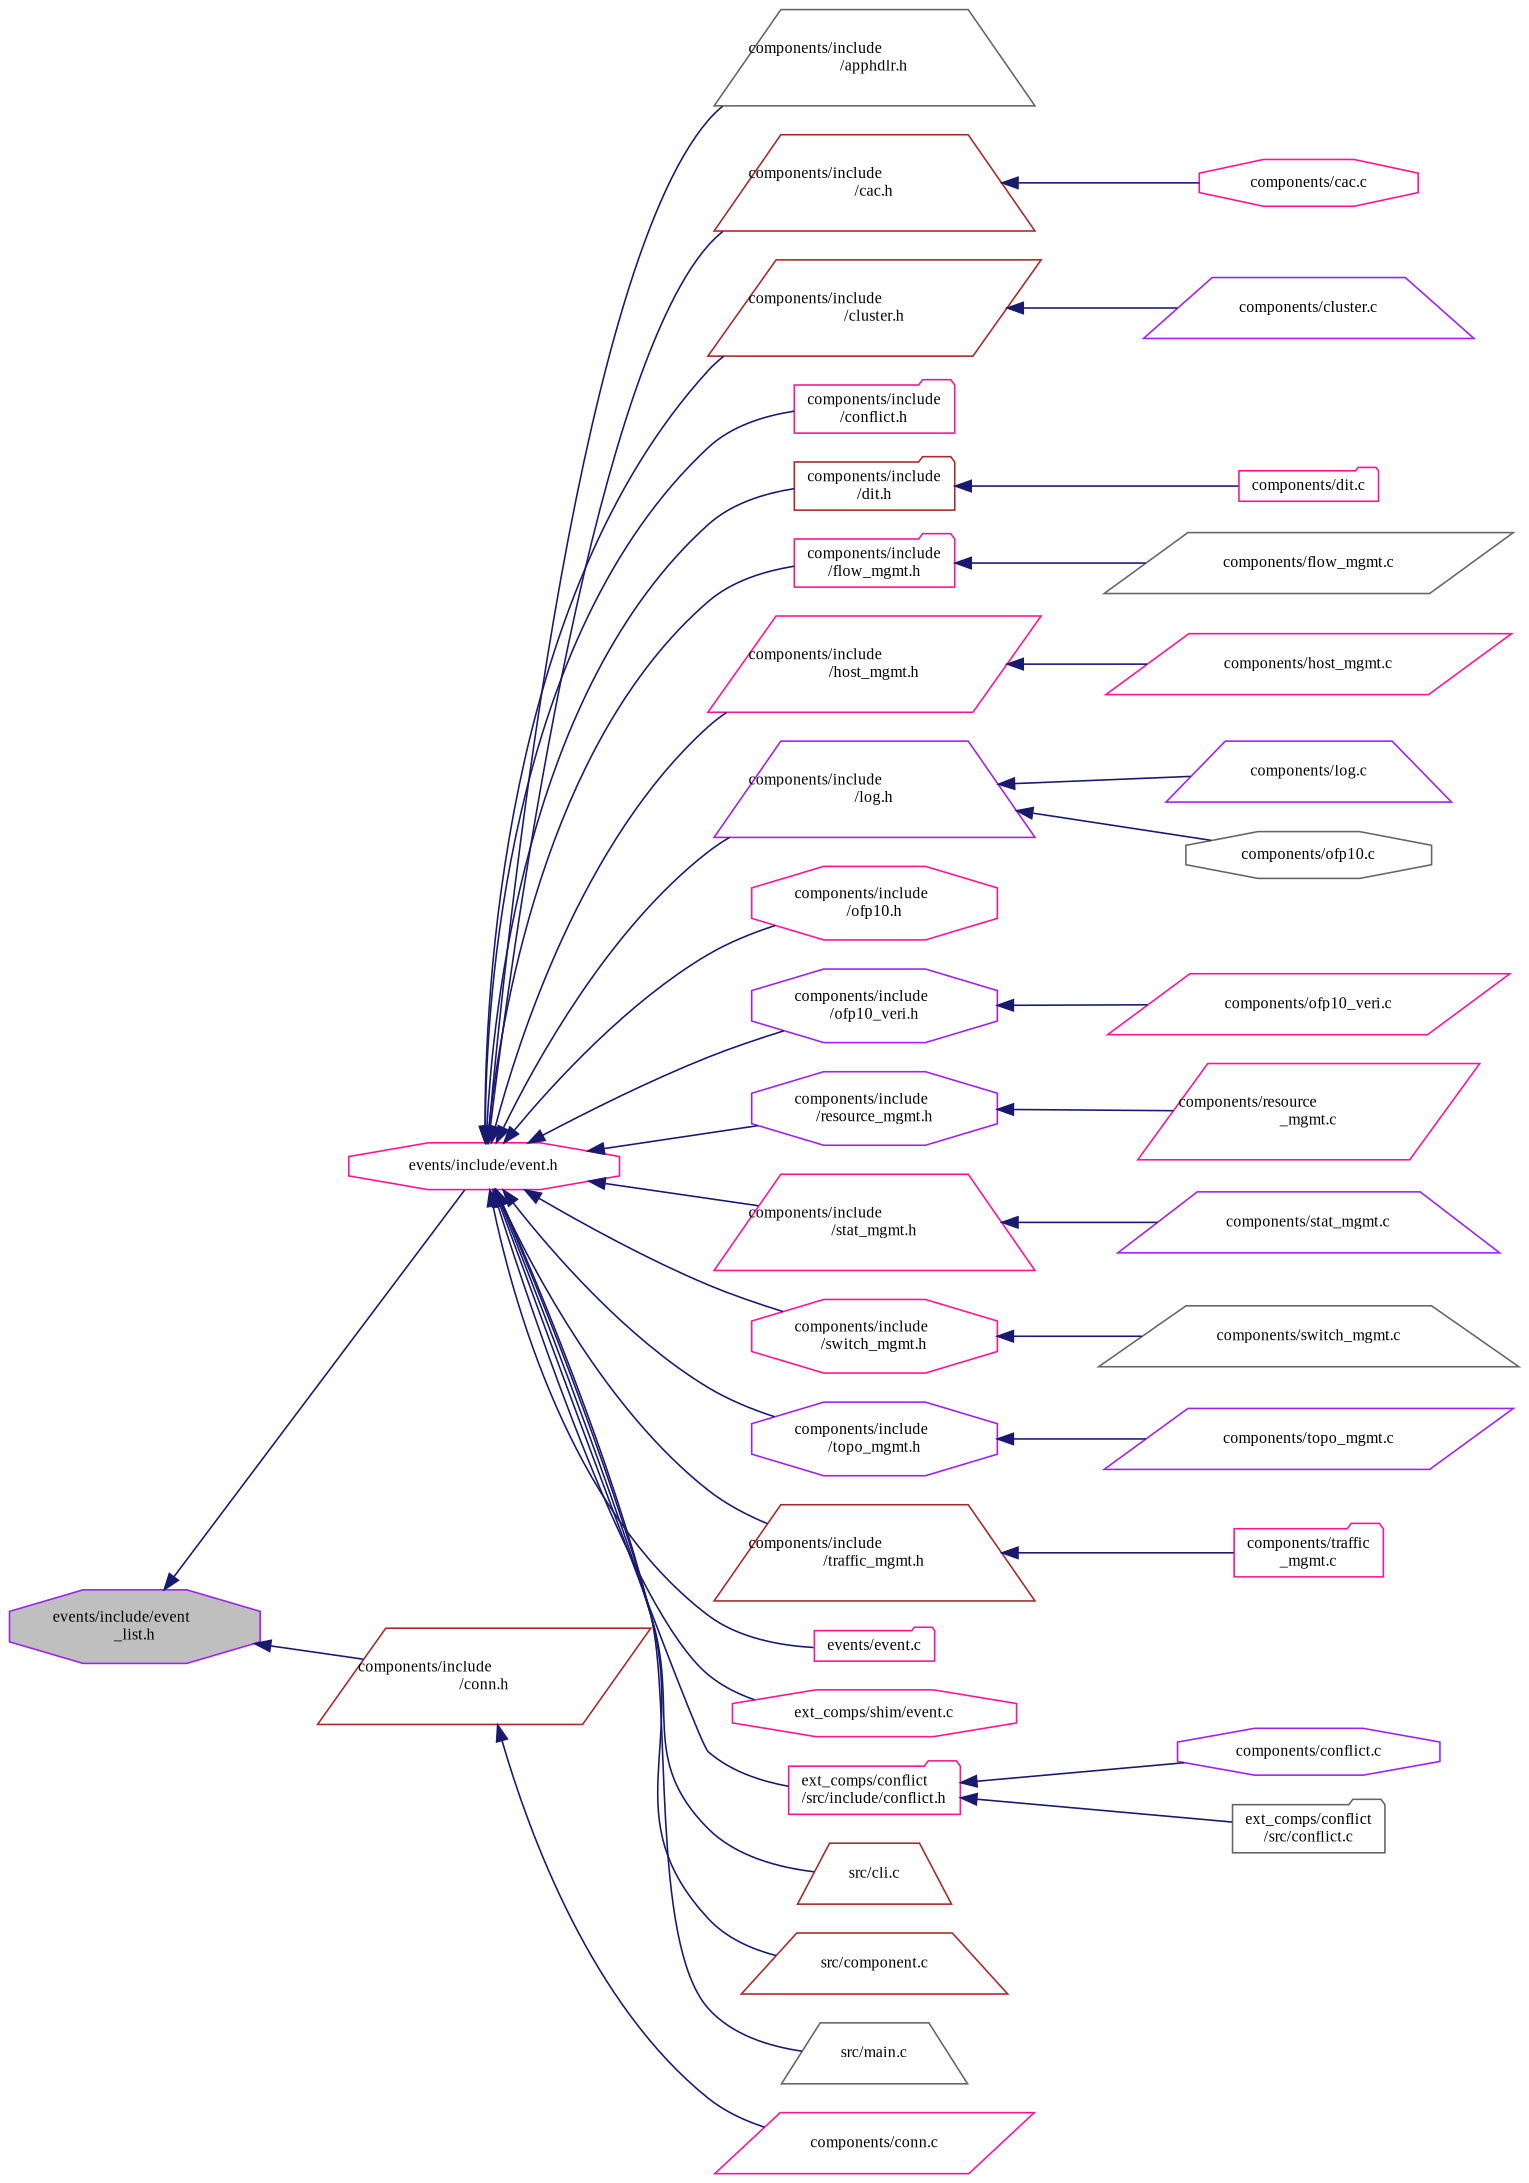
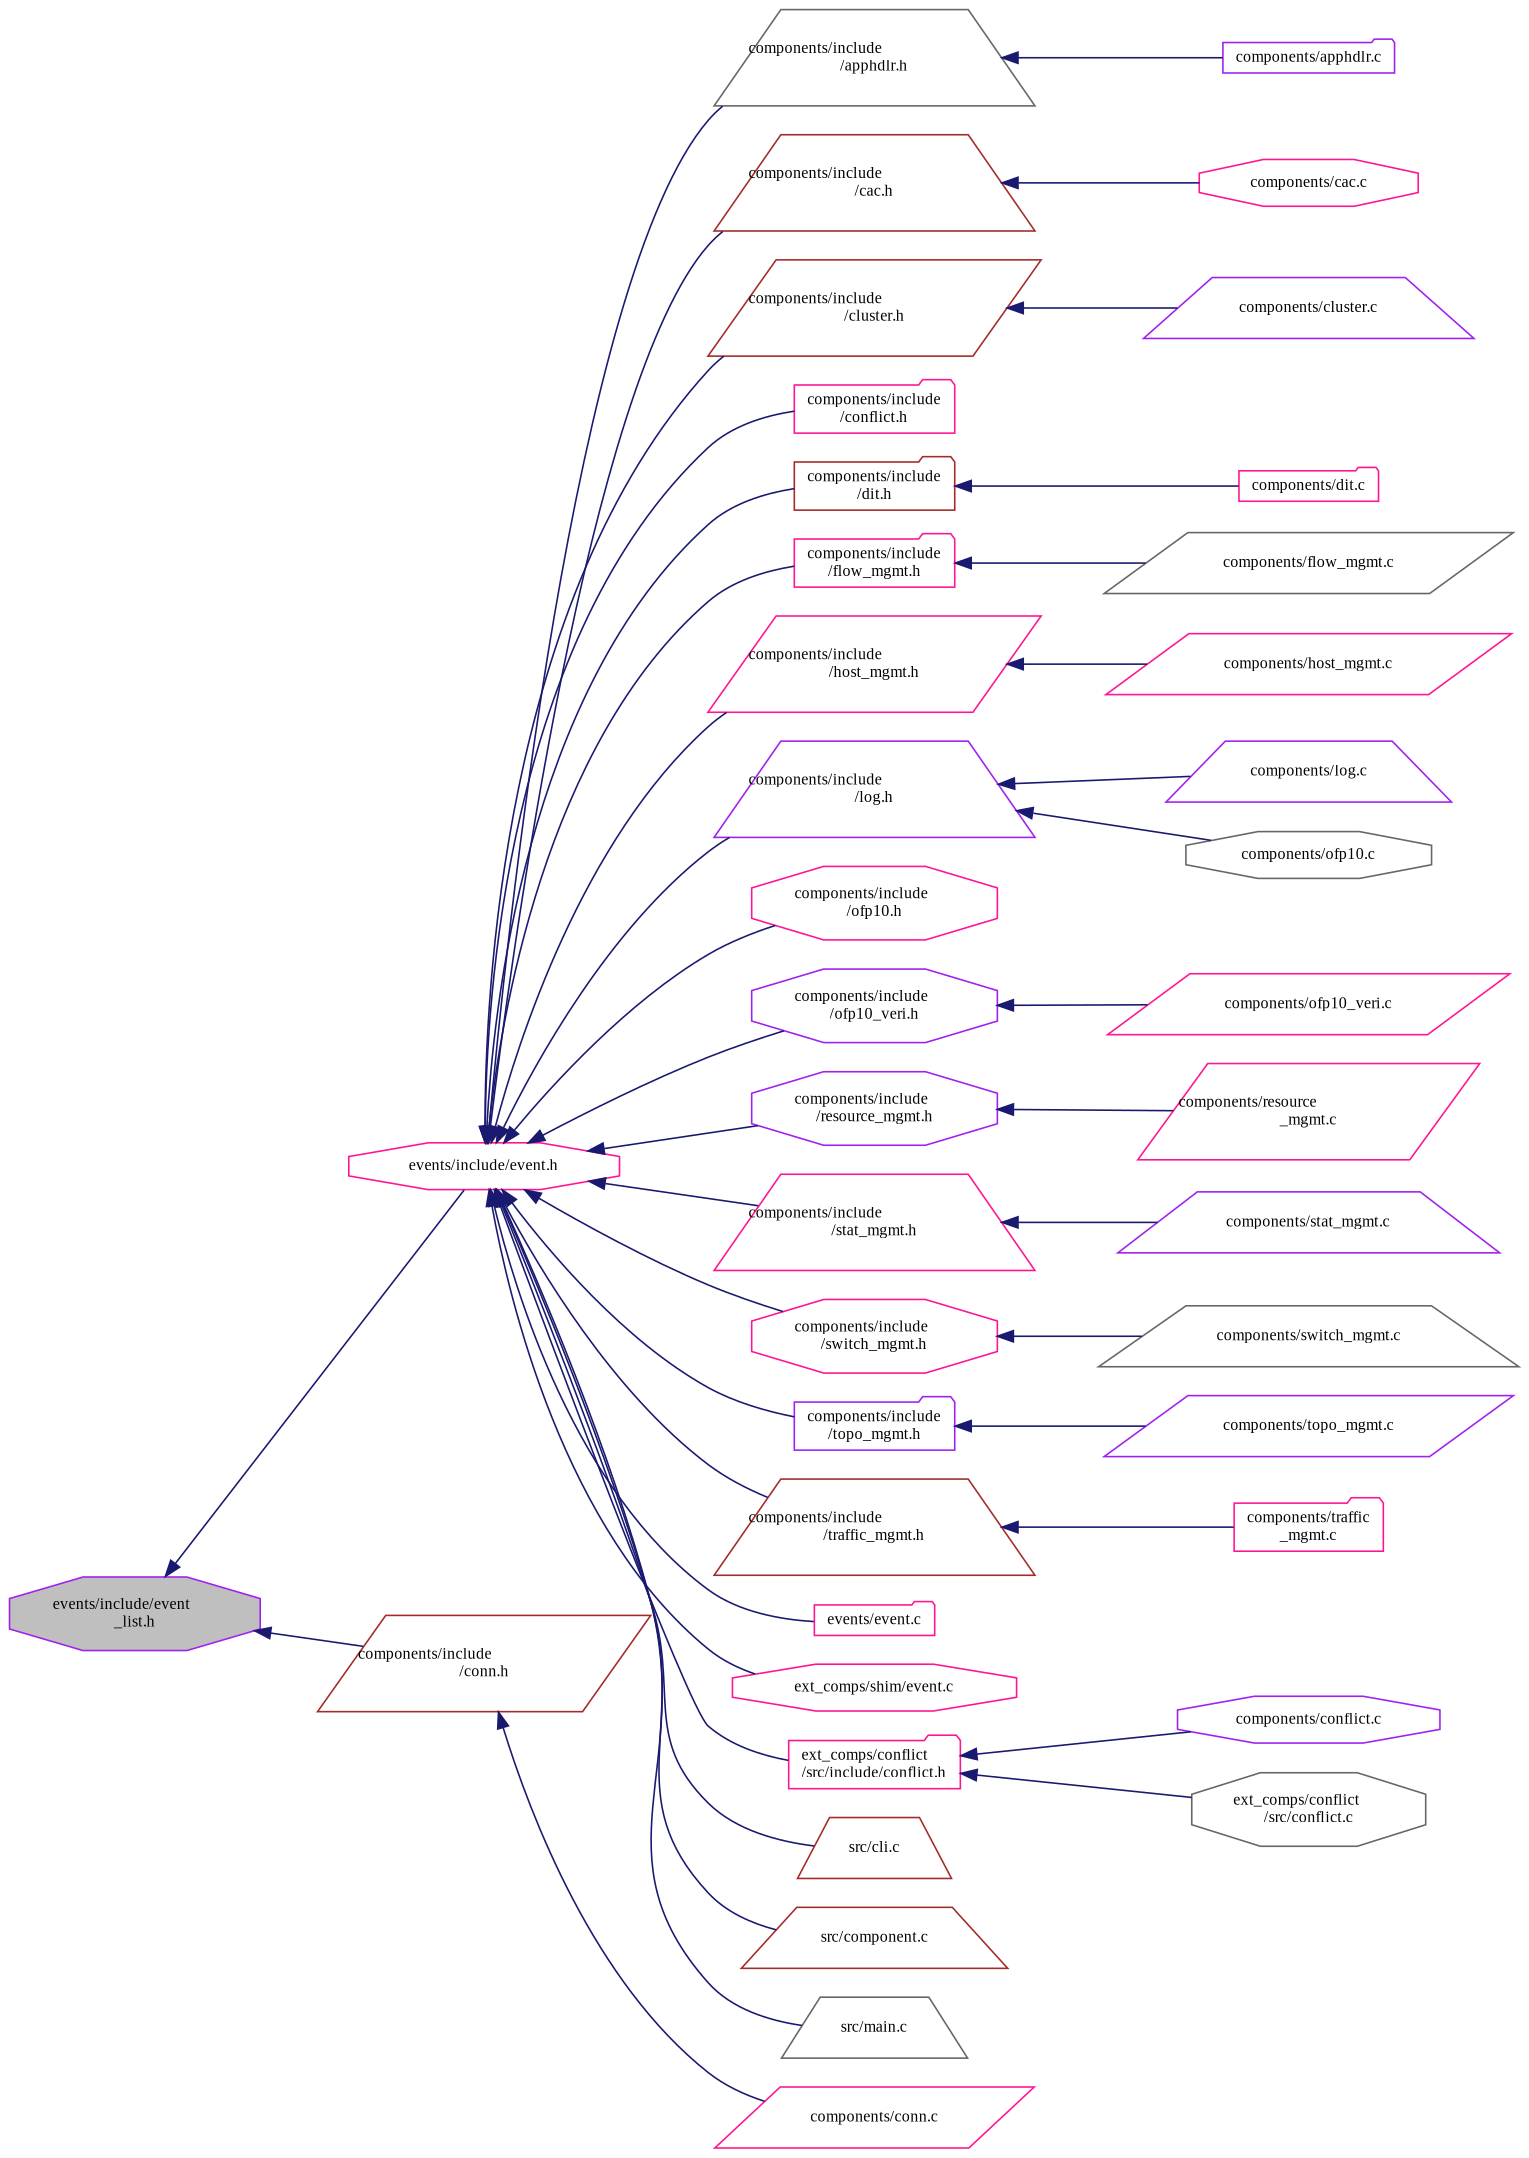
  digraph {
    fontname="Liberation Serif"
    rankdir=LR
    node [color=deeppink fillcolor=white fontname="Liberation Serif" fontsize=10 shape=trapezium style=filled]
    edge [color=midnightblue dir=back fontname="Liberation Serif" fontsize=10 labelfontname=Helvetica labelfontsize=10 style=solid]
    n1 [color=purple fillcolor=grey75 fontcolor=black height=0.2 label="events/include/event\l_list.h" shape=octagon width=0.4]
    n2 [height=0.2 label="events/include/event.h" shape=octagon width=0.4]
    n3 [color=brown height=0.2 label="components/include\l/conn.h" shape=parallelogram width=0.4]
    n4 [color=gray40 height=0.2 label="components/include\l/apphdlr.h" width=0.4]
    n5 [color=brown height=0.2 label="components/include\l/cac.h" width=0.4]
    n6 [color=brown height=0.2 label="components/include\l/cluster.h" shape=parallelogram width=0.4]
    n7 [height=0.2 label="components/include\l/conflict.h" shape=folder width=0.4]
    n8 [color=brown height=0.2 label="components/include\l/dit.h" shape=folder width=0.4]
    n9 [height=0.2 label="components/include\l/flow_mgmt.h" shape=folder width=0.4]
    n10 [height=0.2 label="components/include\l/host_mgmt.h" shape=parallelogram width=0.4]
    n11 [color=purple height=0.2 label="components/include\l/log.h" width=0.4]
    n12 [height=0.2 label="components/include\l/ofp10.h" shape=octagon width=0.4]
    n13 [color=purple height=0.2 label="components/include\l/ofp10_veri.h" shape=octagon width=0.4]
    n14 [color=purple height=0.2 label="components/include\l/resource_mgmt.h" shape=octagon width=0.4]
    n15 [height=0.2 label="components/include\l/stat_mgmt.h" width=0.4]
    n16 [height=0.2 label="components/include\l/switch_mgmt.h" shape=octagon width=0.4]
-   n17 [color=purple height=0.2 label="components/include\l/topo_mgmt.h" shape=octagon width=0.4]
+   n17 [color=purple height=0.2 label="components/include\l/topo_mgmt.h" shape=folder width=0.4]
    n18 [color=brown height=0.2 label="components/include\l/traffic_mgmt.h" width=0.4]
    n19 [height=0.2 label="events/event.c" shape=folder width=0.4]
    n20 [height=0.2 label="ext_comps/shim/event.c" shape=octagon width=0.4]
    n21 [height=0.2 label="ext_comps/conflict\l/src/include/conflict.h" shape=folder width=0.4]
    n22 [color=brown height=0.2 label="src/cli.c" width=0.4]
    n23 [color=brown height=0.2 label="src/component.c" width=0.4]
    n24 [color=gray40 height=0.2 label="src/main.c" width=0.4]
+   n25 [color=purple height=0.2 label="components/apphdlr.c" shape=folder width=0.4]
    n26 [height=0.2 label="components/cac.c" shape=octagon width=0.4]
    n27 [color=purple height=0.2 label="components/cluster.c" width=0.4]
    n28 [height=0.2 label="components/conn.c" shape=parallelogram width=0.4]
    n29 [height=0.2 label="components/dit.c" shape=folder width=0.4]
    n30 [color=gray40 height=0.2 label="components/flow_mgmt.c" shape=parallelogram width=0.4]
    n31 [height=0.2 label="components/host_mgmt.c" shape=parallelogram width=0.4]
    n32 [color=purple height=0.2 label="components/log.c" width=0.4]
    n33 [color=gray40 height=0.2 label="components/ofp10.c" shape=octagon width=0.4]
    n34 [height=0.2 label="components/ofp10_veri.c" shape=parallelogram width=0.4]
    n35 [height=0.2 label="components/resource\l_mgmt.c" shape=parallelogram width=0.4]
    n36 [color=purple height=0.2 label="components/stat_mgmt.c" width=0.4]
    n37 [color=gray40 height=0.2 label="components/switch_mgmt.c" width=0.4]
    n38 [color=purple height=0.2 label="components/topo_mgmt.c" shape=parallelogram width=0.4]
    n39 [height=0.2 label="components/traffic\l_mgmt.c" shape=folder width=0.4]
    n40 [color=purple height=0.2 label="components/conflict.c" shape=octagon width=0.4]
-   n41 [color=gray40 height=0.2 label="ext_comps/conflict\l/src/conflict.c" shape=folder width=0.4]
+   n41 [color=gray40 height=0.2 label="ext_comps/conflict\l/src/conflict.c" shape=octagon width=0.4]
    n1 -> n2
    n1 -> n3
    n2 -> n4
    n2 -> n5
    n2 -> n6
    n2 -> n7
    n2 -> n8
    n2 -> n9
    n2 -> n10
    n2 -> n11
    n2 -> n12
    n2 -> n13
    n2 -> n14
    n2 -> n15
    n2 -> n16
    n2 -> n17
    n2 -> n18
    n2 -> n19
    n2 -> n20
    n2 -> n21
    n2 -> n22
    n2 -> n23
    n2 -> n24
    n3 -> n28
+   n4 -> n25
    n5 -> n26
    n6 -> n27
    n8 -> n29
    n9 -> n30
    n10 -> n31
    n11 -> n32
    n11 -> n33
    n13 -> n34
    n14 -> n35
    n15 -> n36
    n16 -> n37
    n17 -> n38
    n18 -> n39
    n21 -> n40
    n21 -> n41
  }
